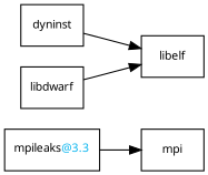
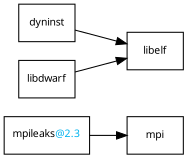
  digraph {
    rankdir=LR
    node [fontname=monaco fontsize=10 shape=box]
-   n1 [label=<mpileaks<font color="deepskyblue2">@3.3</font>>]
+   n1 [label=<mpileaks<font color="deepskyblue2">@2.3</font>>]
    mpi
    dyninst
    libelf
    libdwarf
    n1 -> mpi
    dyninst -> libelf
    libdwarf -> libelf
  }
